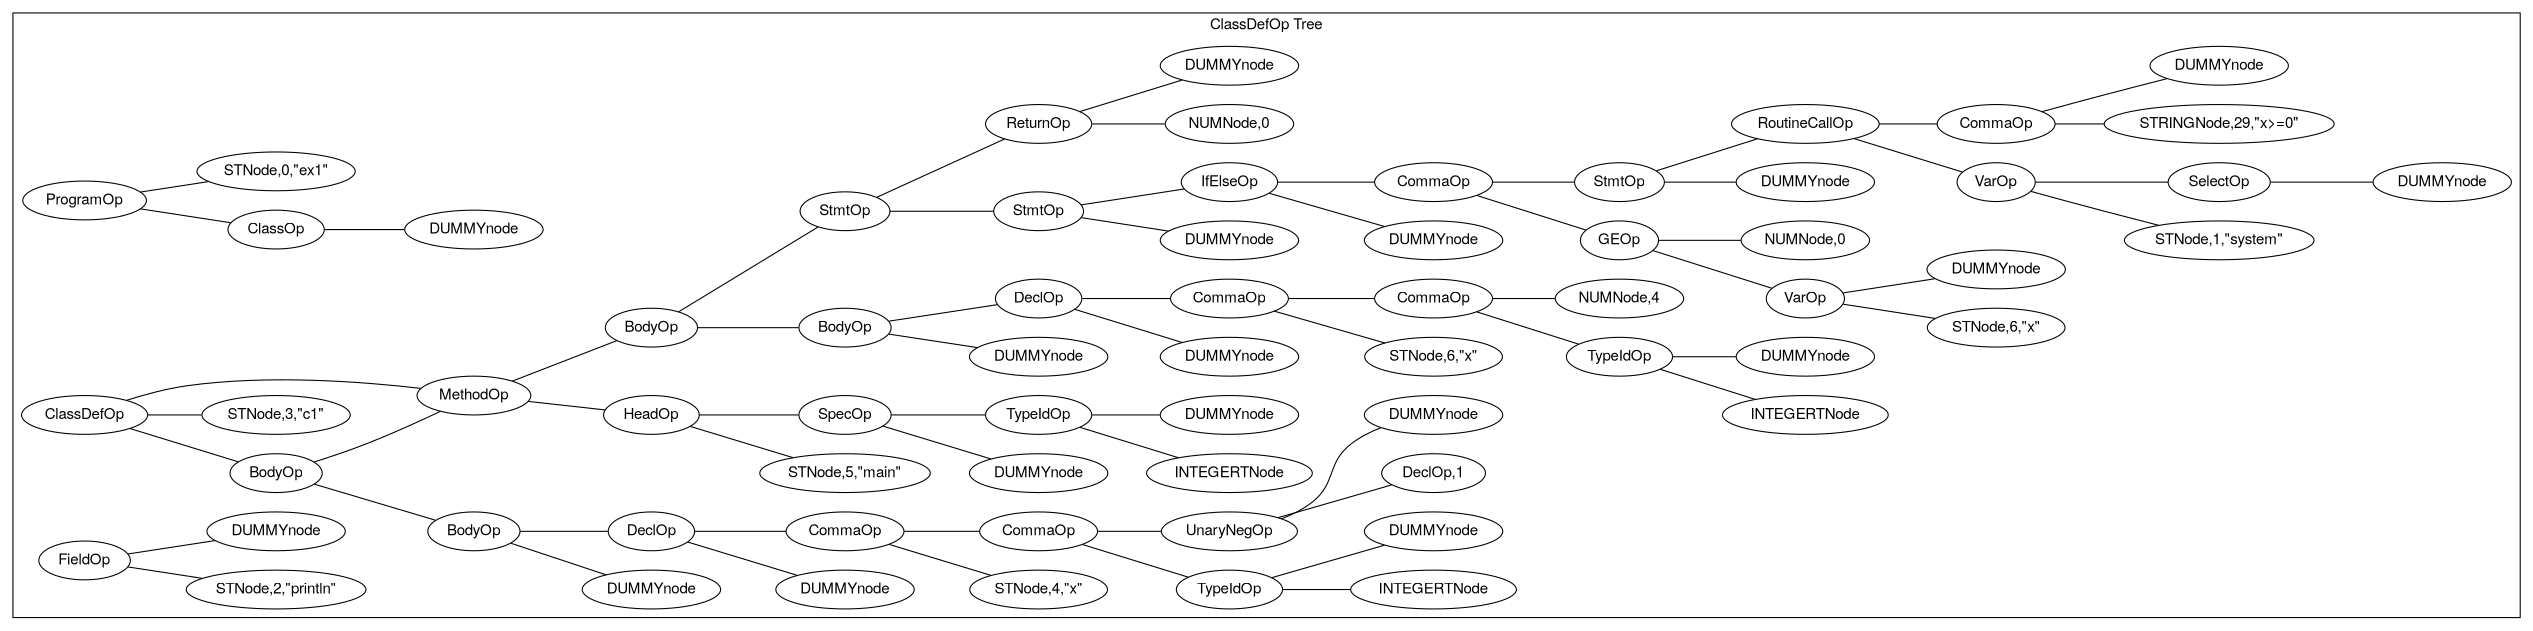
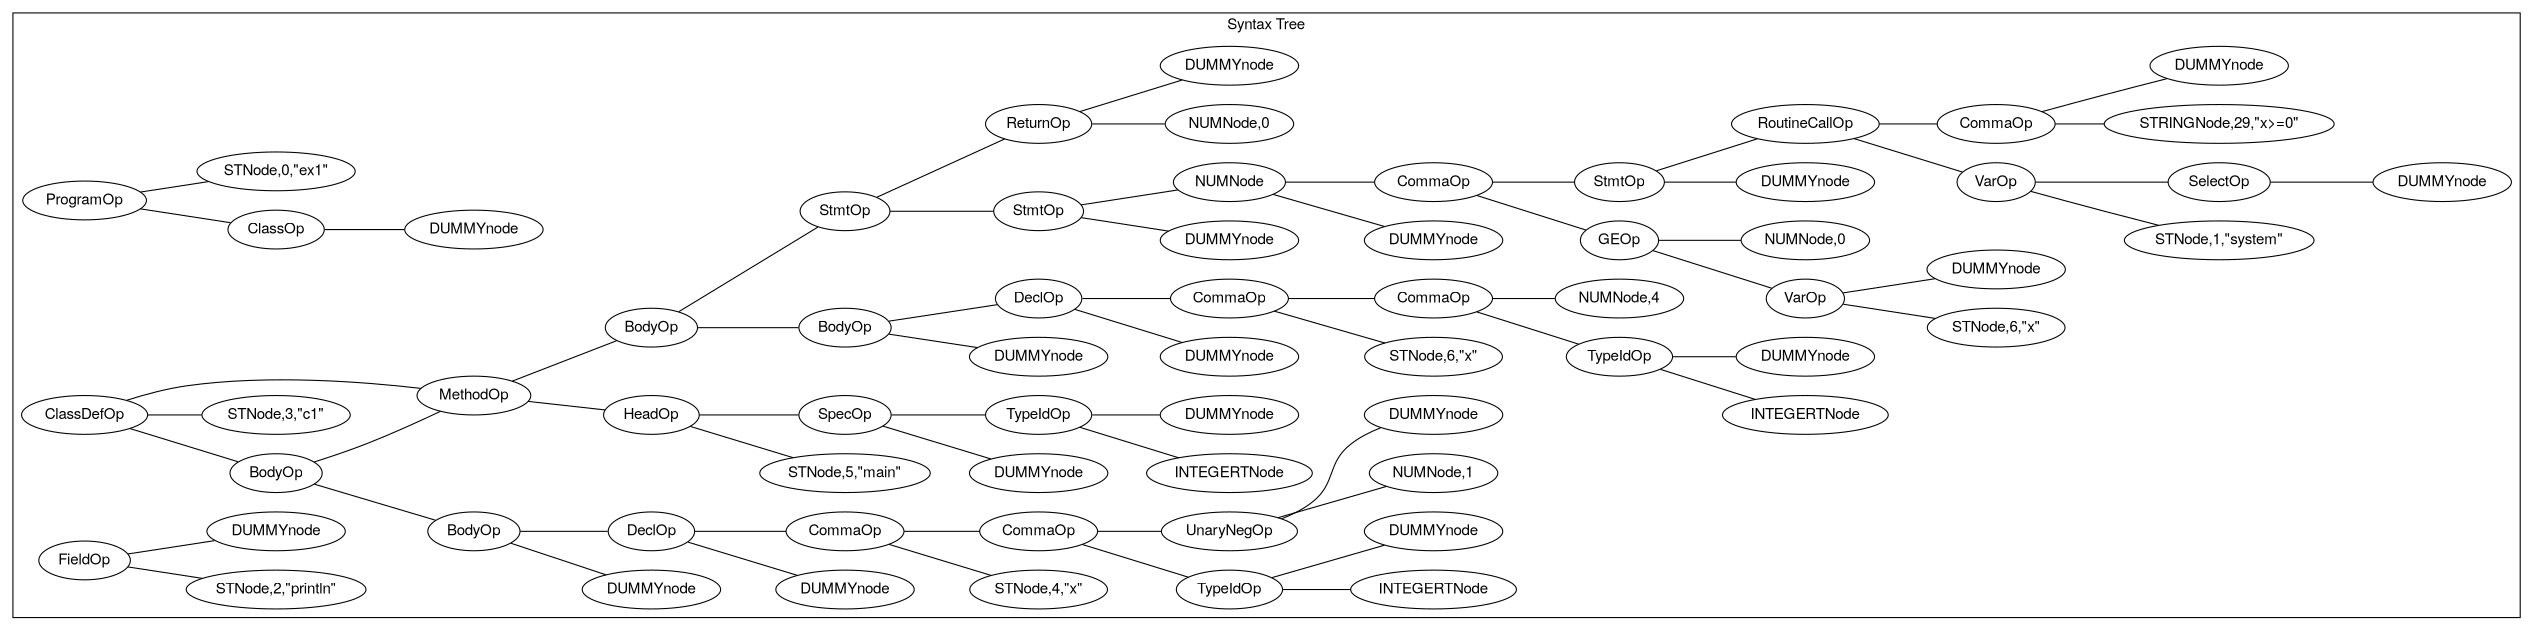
  graph {
    fontname="Helvetica,Arial,sans-serif"
    rankdir=LR
    node [fontname="Helvetica,Arial,sans-serif"]
    edge [fontname="Helvetica,Arial,sans-serif"]
    n1 [label=ProgramOp]
    n2 [label=ClassOp]
    n3 [label="STNode,0,\"ex1\""]
    n4 [label=DUMMYnode]
    n5 [label=ClassDefOp]
    n6 [label=BodyOp]
    n7 [label="STNode,3,\"c1\""]
    n8 [label=BodyOp]
    n9 [label=MethodOp]
    n10 [label=DUMMYnode]
    n11 [label=DeclOp]
    n12 [label=DUMMYnode]
    n13 [label=CommaOp]
    n14 [label="STNode,4,\"x\""]
    n15 [label=CommaOp]
    n16 [label=TypeIdOp]
    n17 [label=UnaryNegOp]
    n18 [label=INTEGERTNode]
    n19 [label=DUMMYnode]
-   n20 [label="DeclOp,1"]
+   n20 [label="NUMNode,1"]
    n21 [label=DUMMYnode]
    n22 [label=HeadOp]
    n23 [label=BodyOp]
    n24 [label="STNode,5,\"main\""]
    n25 [label=SpecOp]
    n26 [label=DUMMYnode]
    n27 [label=TypeIdOp]
    n28 [label=INTEGERTNode]
    n29 [label=DUMMYnode]
    n30 [label=BodyOp]
    n31 [label=StmtOp]
    n32 [label=DUMMYnode]
    n33 [label=DeclOp]
    n34 [label=DUMMYnode]
    n35 [label=CommaOp]
    n36 [label="STNode,6,\"x\""]
    n37 [label=CommaOp]
    n38 [label=TypeIdOp]
    n39 [label="NUMNode,4"]
    n40 [label=INTEGERTNode]
    n41 [label=DUMMYnode]
    n42 [label=StmtOp]
    n43 [label=ReturnOp]
    n44 [label=DUMMYnode]
-   n45 [label=IfElseOp]
+   n45 [label=NUMNode]
    n46 [label=DUMMYnode]
    n47 [label=CommaOp]
    n48 [label=GEOp]
    n49 [label=StmtOp]
    n50 [label=VarOp]
    n51 [label="NUMNode,0"]
    n52 [label="STNode,6,\"x\""]
    n53 [label=DUMMYnode]
    n54 [label=DUMMYnode]
    n55 [label=RoutineCallOp]
    n56 [label=VarOp]
    n57 [label=CommaOp]
    n58 [label="STNode,1,\"system\""]
    n59 [label=SelectOp]
    n60 [label=FieldOp]
    n61 [label=DUMMYnode]
    n62 [label="STNode,2,\"println\""]
    n63 [label=DUMMYnode]
    n64 [label="STRINGNode,29,\"x>=0\""]
    n65 [label=DUMMYnode]
    n66 [label="NUMNode,0"]
    n67 [label=DUMMYnode]
    subgraph cluster_1 {
-     label="ClassDefOp Tree"
+     label="Syntax Tree"
      n1
      n2
      n3
      n4
      n5
      n6
      n7
      n8
      n9
      n10
      n11
      n12
      n13
      n14
      n15
      n16
      n17
      n18
      n19
      n20
      n21
      n22
      n23
      n24
      n25
      n26
      n27
      n28
      n29
      n30
      n31
      n32
      n33
      n34
      n35
      n36
      n37
      n38
      n39
      n40
      n41
      n42
      n43
      n44
      n45
      n46
      n47
      n48
      n49
      n50
      n51
      n52
      n53
      n54
      n55
      n56
      n57
      n58
      n59
      n60
      n61
      n62
      n63
      n64
      n65
      n66
      n67
    }
    n1 -- n2
    n1 -- n3
    n2 -- n4
    n5 -- n6
    n5 -- n7
    n6 -- n8
    n6 -- n9
    n8 -- n10
    n8 -- n11
    n9 -- n5
    n9 -- n22
    n9 -- n23
    n11 -- n12
    n11 -- n13
    n13 -- n14
    n13 -- n15
    n15 -- n16
    n15 -- n17
    n16 -- n18
    n16 -- n19
    n17 -- n20
    n17 -- n21
    n22 -- n24
    n22 -- n25
    n23 -- n30
    n23 -- n31
    n25 -- n26
    n25 -- n27
    n27 -- n28
    n27 -- n29
    n30 -- n32
    n30 -- n33
    n31 -- n42
    n31 -- n43
    n33 -- n34
    n33 -- n35
    n35 -- n36
    n35 -- n37
    n37 -- n38
    n37 -- n39
    n38 -- n40
    n38 -- n41
    n42 -- n44
    n42 -- n45
    n43 -- n66
    n43 -- n67
    n45 -- n46
    n45 -- n47
    n47 -- n48
    n47 -- n49
    n48 -- n50
    n48 -- n51
    n49 -- n54
    n49 -- n55
    n50 -- n52
    n50 -- n53
    n55 -- n56
    n55 -- n57
    n56 -- n58
    n56 -- n59
    n57 -- n64
    n57 -- n65
    n59 -- n61
    n60 -- n62
    n60 -- n63
  }
